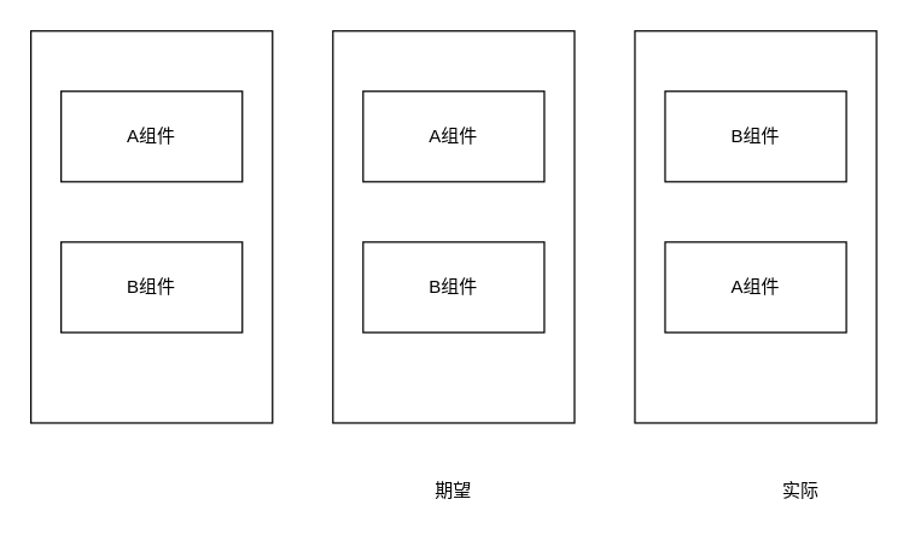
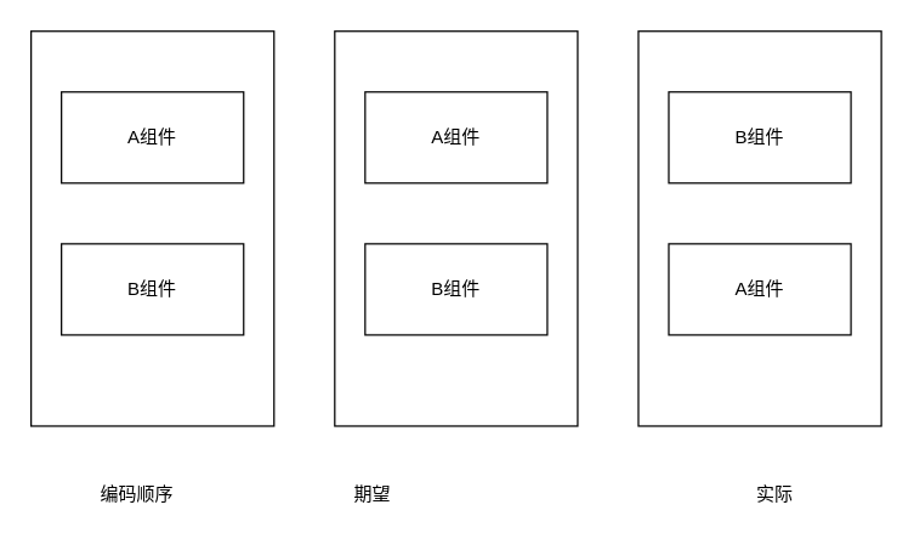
  <mxCell id="0" />
  <mxCell id="1" parent="0" />
  <mxCell id="2" value="" style="rounded=0;whiteSpace=wrap;html=1;" parent="1" vertex="1"><mxGeometry x="20" y="20" width="160" height="260" as="geometry" /></mxCell>
  <mxCell id="3" value="A组件" style="rounded=0;whiteSpace=wrap;html=1;" parent="1" vertex="1"><mxGeometry x="40" y="60" width="120" height="60" as="geometry" /></mxCell>
  <mxCell id="4" value="B组件" style="rounded=0;whiteSpace=wrap;html=1;" parent="1" vertex="1"><mxGeometry x="40" y="160" width="120" height="60" as="geometry" /></mxCell>
  <mxCell id="5" value="" style="rounded=0;whiteSpace=wrap;html=1;" parent="1" vertex="1"><mxGeometry x="220" y="20" width="160" height="260" as="geometry" /></mxCell>
  <mxCell id="6" value="A组件" style="rounded=0;whiteSpace=wrap;html=1;" parent="1" vertex="1"><mxGeometry x="240" y="60" width="120" height="60" as="geometry" /></mxCell>
  <mxCell id="7" value="B组件" style="rounded=0;whiteSpace=wrap;html=1;" parent="1" vertex="1"><mxGeometry x="240" y="160" width="120" height="60" as="geometry" /></mxCell>
  <mxCell id="8" value="" style="rounded=0;whiteSpace=wrap;html=1;" parent="1" vertex="1"><mxGeometry x="420" y="20" width="160" height="260" as="geometry" /></mxCell>
  <mxCell id="9" value="B组件" style="rounded=0;whiteSpace=wrap;html=1;" parent="1" vertex="1"><mxGeometry x="440" y="60" width="120" height="60" as="geometry" /></mxCell>
  <mxCell id="10" value="A组件" style="rounded=0;whiteSpace=wrap;html=1;" parent="1" vertex="1"><mxGeometry x="440" y="160" width="120" height="60" as="geometry" /></mxCell>
- <mxCell id="12" value="期望" style="text;html=1;strokeColor=none;fillColor=none;align=center;verticalAlign=middle;whiteSpace=wrap;rounded=0;" parent="1" vertex="1"><mxGeometry x="270" y="310" width="60" height="30" as="geometry" /></mxCell>
- <mxCell id="13" value="实际" style="text;html=1;strokeColor=none;fillColor=none;align=center;verticalAlign=middle;whiteSpace=wrap;rounded=0;" parent="1" vertex="1"><mxGeometry x="500" y="310" width="60" height="30" as="geometry" /></mxCell>
+ <mxCell id="11" value="编码顺序" style="text;html=1;strokeColor=none;fillColor=none;align=center;verticalAlign=middle;whiteSpace=wrap;rounded=0;" parent="1" vertex="1"><mxGeometry x="60" y="310" width="60" height="30" as="geometry" /></mxCell>
+ <mxCell id="12" value="期望" style="text;html=1;strokeColor=none;fillColor=none;align=center;verticalAlign=middle;whiteSpace=wrap;rounded=0;" parent="1" vertex="1"><mxGeometry x="215" y="310" width="60" height="30" as="geometry" /></mxCell>
+ <mxCell id="13" value="实际" style="text;html=1;strokeColor=none;fillColor=none;align=center;verticalAlign=middle;whiteSpace=wrap;rounded=0;" parent="1" vertex="1"><mxGeometry x="480" y="310" width="60" height="30" as="geometry" /></mxCell>
